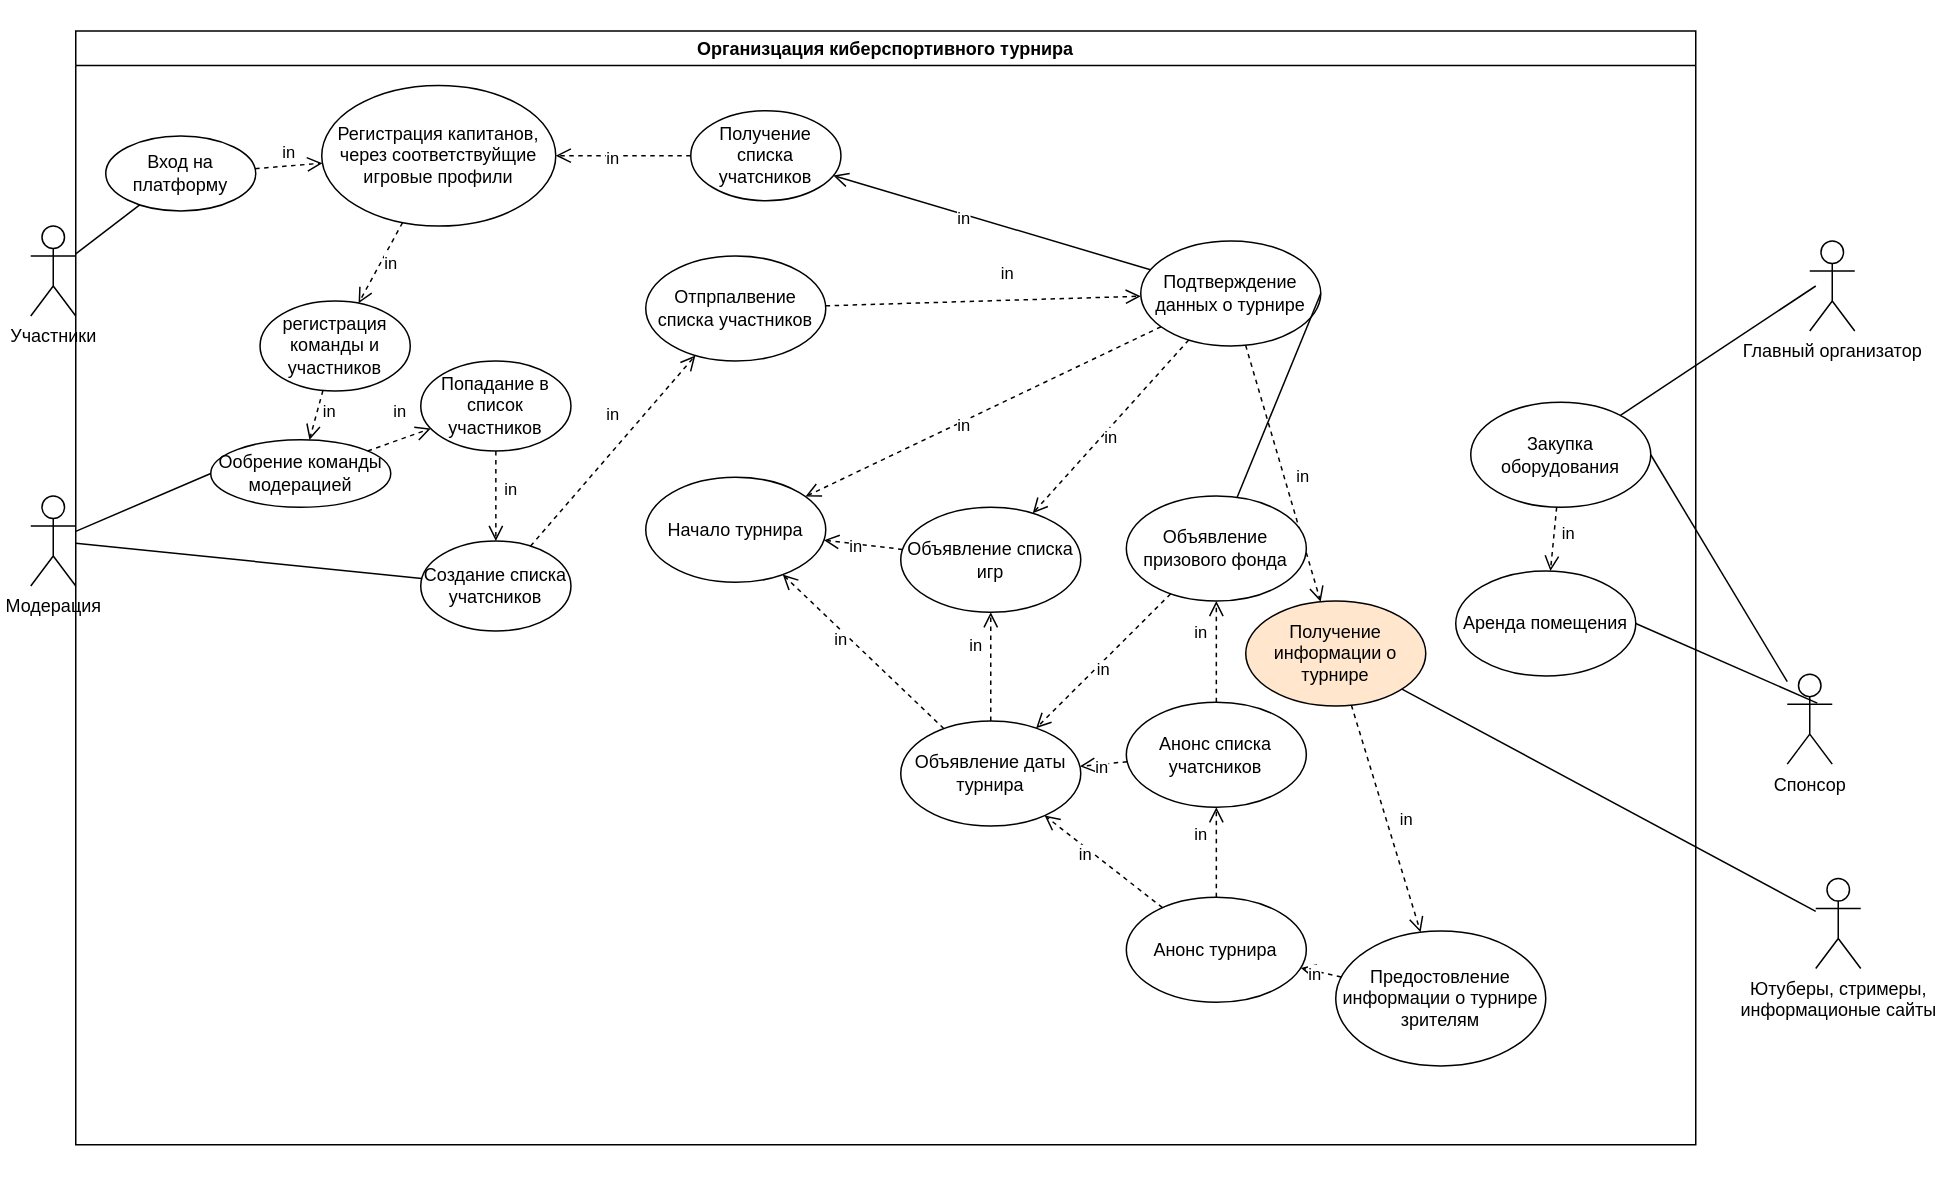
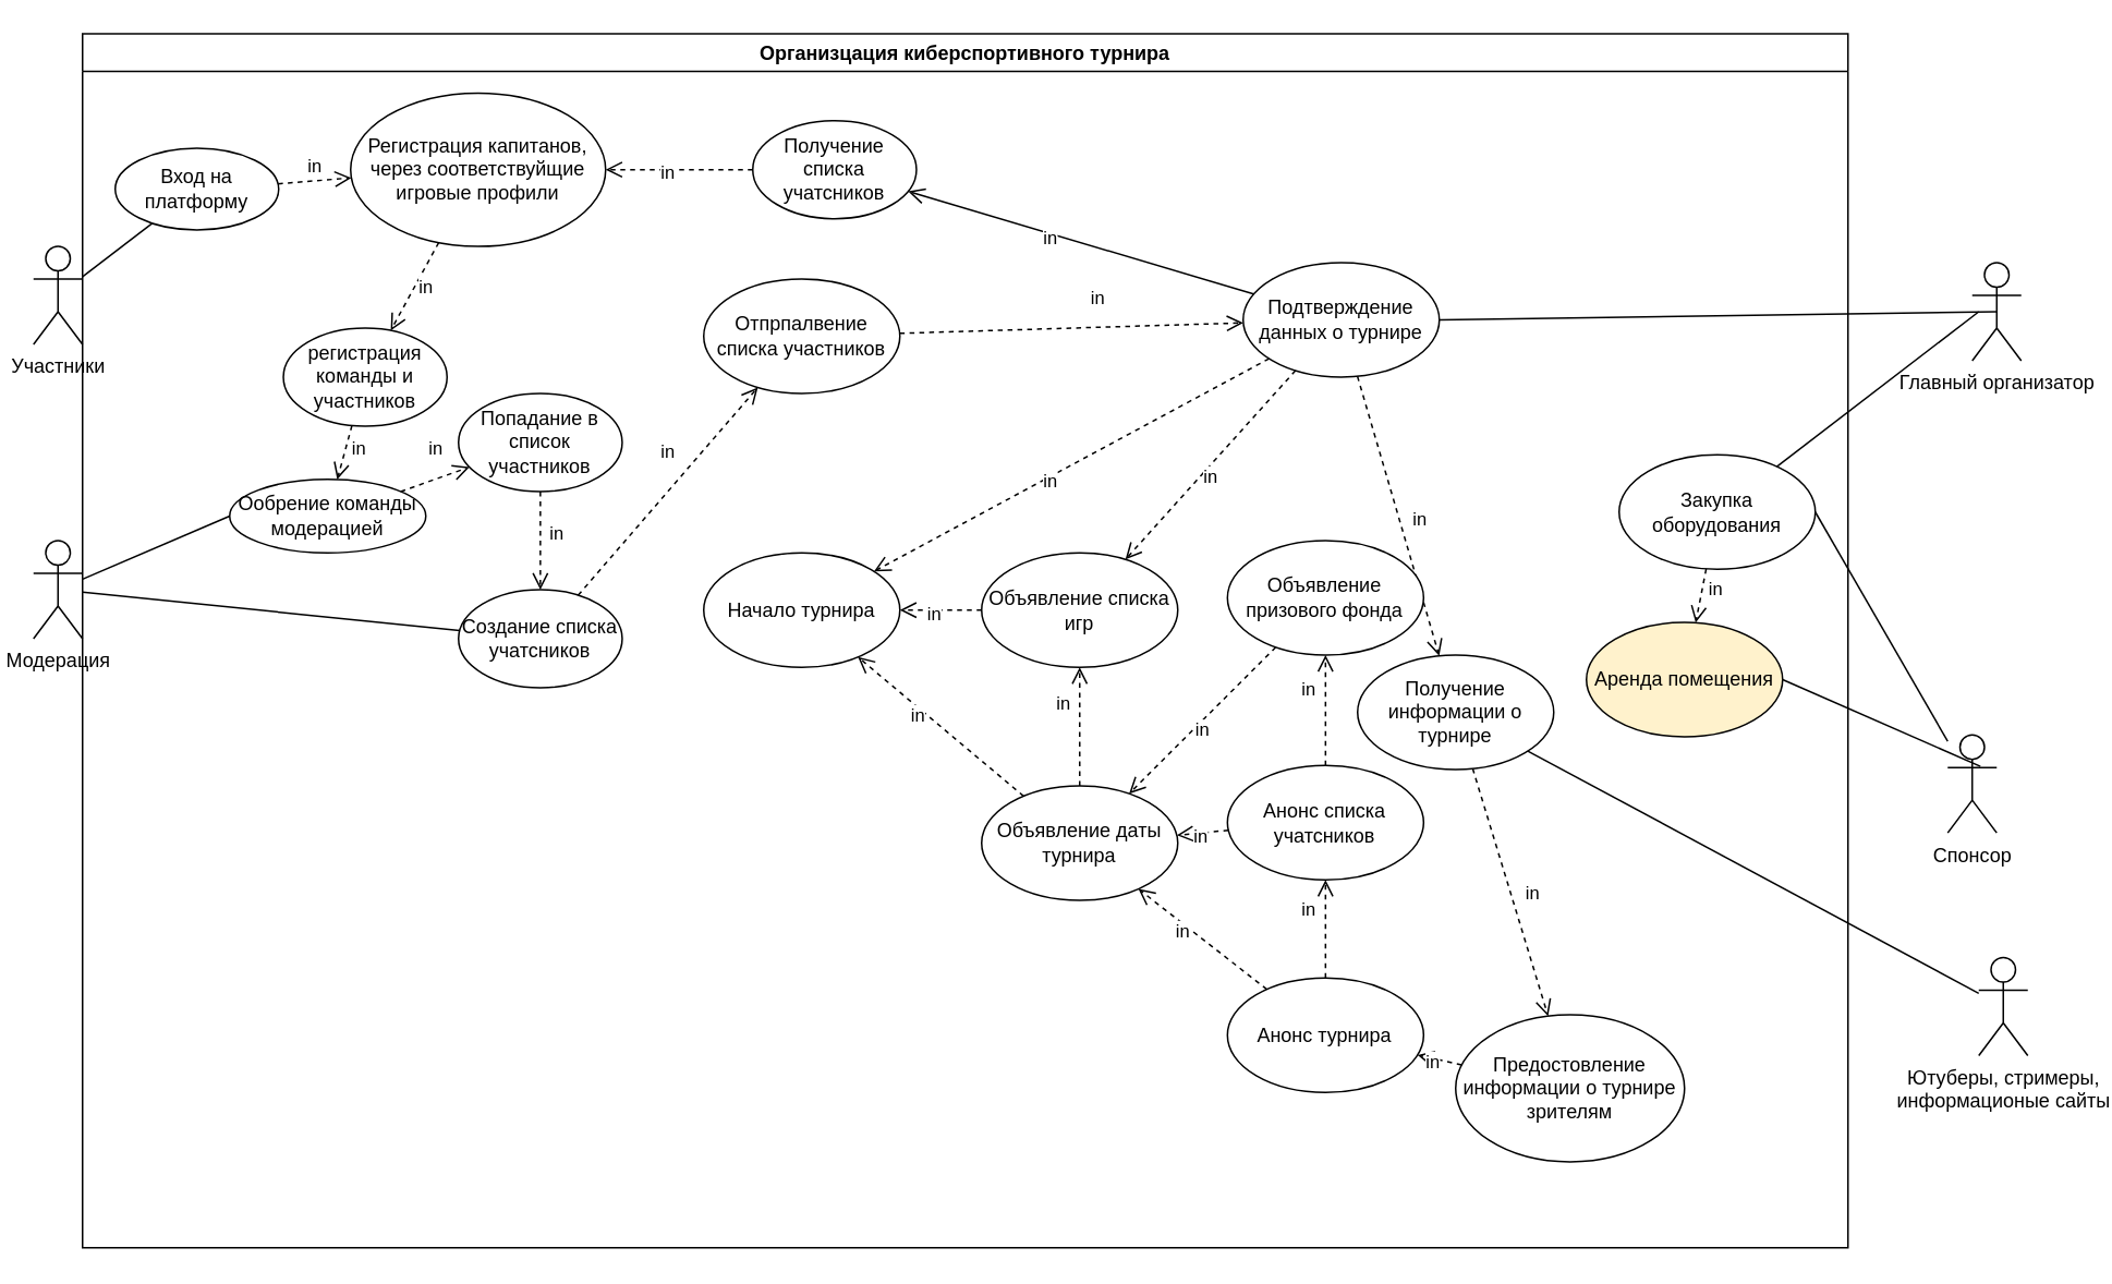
  <mxCell id="0" />
  <mxCell id="1" parent="0" />
  <mxCell id="2" value="Организцация киберспортивного турнира" style="swimlane;" vertex="1" parent="1"><mxGeometry x="50" y="20" width="1080" height="742.5" as="geometry"><mxRectangle x="70" y="-40" width="210" height="30" as="alternateBounds" /></mxGeometry></mxCell>
  <mxCell id="3" value="Ообрение команды модерацией" style="ellipse;whiteSpace=wrap;html=1;" vertex="1" parent="2"><mxGeometry x="90" y="272.5" width="120" height="45" as="geometry" /></mxCell>
  <mxCell id="4" value="Вход на платформу" style="ellipse;whiteSpace=wrap;html=1;" vertex="1" parent="2"><mxGeometry x="20" y="70" width="100" height="50" as="geometry" /></mxCell>
  <mxCell id="5" value="регистрация&lt;br&gt;команды и участников" style="ellipse;whiteSpace=wrap;html=1;" vertex="1" parent="2"><mxGeometry x="122.86" y="180" width="100.14" height="60" as="geometry" /></mxCell>
  <mxCell id="6" value="in" style="html=1;verticalAlign=bottom;endArrow=open;dashed=1;endSize=8;rounded=0;" edge="1" parent="2" source="5" target="3"><mxGeometry x="0.147" y="10" relative="1" as="geometry"><mxPoint x="609.86" y="465" as="sourcePoint" /><mxPoint x="150" y="312.5" as="targetPoint" /><mxPoint y="1" as="offset" /><Array as="points" /></mxGeometry></mxCell>
  <mxCell id="7" value="Регистрация капитанов, через соответствуйщие игровые профили" style="ellipse;whiteSpace=wrap;html=1;" vertex="1" parent="2"><mxGeometry x="164" y="36.25" width="156" height="93.75" as="geometry" /></mxCell>
  <mxCell id="8" value="in" style="html=1;verticalAlign=bottom;endArrow=open;dashed=1;endSize=8;rounded=0;" edge="1" parent="2" source="4" target="7"><mxGeometry relative="1" as="geometry"><mxPoint x="600" y="365" as="sourcePoint" /><mxPoint x="171.486" y="142.302" as="targetPoint" /></mxGeometry></mxCell>
  <mxCell id="9" value="in" style="html=1;verticalAlign=bottom;endArrow=open;dashed=1;endSize=8;rounded=0;" edge="1" parent="2" source="7" target="5"><mxGeometry x="0.147" y="10" relative="1" as="geometry"><mxPoint x="149.277" y="379.295" as="sourcePoint" /><mxPoint x="108.249" y="490.214" as="targetPoint" /><mxPoint y="1" as="offset" /><Array as="points" /></mxGeometry></mxCell>
  <mxCell id="10" value="Попадание в список участников" style="ellipse;whiteSpace=wrap;html=1;" vertex="1" parent="2"><mxGeometry x="230" y="220" width="100.14" height="60" as="geometry" /></mxCell>
  <mxCell id="11" value="in" style="html=1;verticalAlign=bottom;endArrow=open;dashed=1;endSize=8;rounded=0;" edge="1" parent="2" source="3" target="10"><mxGeometry x="0.147" y="10" relative="1" as="geometry"><mxPoint x="213.726" y="281.291" as="sourcePoint" /><mxPoint x="190" y="430" as="targetPoint" /><mxPoint y="1" as="offset" /><Array as="points" /></mxGeometry></mxCell>
  <mxCell id="12" value="Отпрпалвение списка участников" style="ellipse;whiteSpace=wrap;html=1;" vertex="1" parent="2"><mxGeometry x="380" y="150" width="120" height="70" as="geometry" /></mxCell>
  <mxCell id="13" value="Создание списка учатсников" style="ellipse;whiteSpace=wrap;html=1;" vertex="1" parent="2"><mxGeometry x="230" y="340" width="100.14" height="60" as="geometry" /></mxCell>
  <mxCell id="14" value="in" style="html=1;verticalAlign=bottom;endArrow=open;dashed=1;endSize=8;rounded=0;" edge="1" parent="2" source="13" target="12"><mxGeometry x="0.147" y="10" relative="1" as="geometry"><mxPoint x="260" y="310" as="sourcePoint" /><mxPoint x="323.0" y="310" as="targetPoint" /><mxPoint y="1" as="offset" /><Array as="points" /></mxGeometry></mxCell>
  <mxCell id="15" value="Подтверждение данных о турнире" style="ellipse;whiteSpace=wrap;html=1;" vertex="1" parent="2"><mxGeometry x="710" y="140" width="120" height="70" as="geometry" /></mxCell>
  <mxCell id="16" value="in" style="html=1;verticalAlign=bottom;endArrow=open;dashed=1;endSize=8;rounded=0;" edge="1" parent="2" source="12" target="15"><mxGeometry x="0.147" y="10" relative="1" as="geometry"><mxPoint x="370.839" y="485.476" as="sourcePoint" /><mxPoint x="596.068" y="293.866" as="targetPoint" /><mxPoint y="1" as="offset" /><Array as="points" /></mxGeometry></mxCell>
- <mxCell id="17" value="Закупка оборудования" style="ellipse;whiteSpace=wrap;html=1;" vertex="1" parent="2"><mxGeometry x="930" y="247.5" width="120" height="70" as="geometry" /></mxCell>
- <mxCell id="18" value="Аренда помещения" style="ellipse;whiteSpace=wrap;html=1;" vertex="1" parent="2"><mxGeometry x="920" y="360" width="120" height="70" as="geometry" /></mxCell>
+ <mxCell id="17" value="Закупка оборудования" style="ellipse;whiteSpace=wrap;html=1;" vertex="1" parent="2"><mxGeometry x="940" y="257.5" width="120" height="70" as="geometry" /></mxCell>
+ <mxCell id="18" value="Аренда помещения" style="ellipse;whiteSpace=wrap;html=1;fillColor=#fff2cc;" vertex="1" parent="2"><mxGeometry x="920" y="360" width="120" height="70" as="geometry" /></mxCell>
  <mxCell id="19" value="in" style="html=1;verticalAlign=bottom;endArrow=open;dashed=1;endSize=8;rounded=0;" edge="1" parent="2" source="17" target="18"><mxGeometry x="0.147" y="10" relative="1" as="geometry"><mxPoint x="260" y="310" as="sourcePoint" /><mxPoint x="323.0" y="310" as="targetPoint" /><mxPoint y="1" as="offset" /><Array as="points" /></mxGeometry></mxCell>
- <mxCell id="20" value="Получение информации о турнире" style="ellipse;whiteSpace=wrap;html=1;fillColor=#ffe6cc;" vertex="1" parent="2"><mxGeometry x="780" y="380" width="120" height="70" as="geometry" /></mxCell>
+ <mxCell id="20" value="Получение информации о турнире" style="ellipse;whiteSpace=wrap;html=1;" vertex="1" parent="2"><mxGeometry x="780" y="380" width="120" height="70" as="geometry" /></mxCell>
  <mxCell id="21" value="in" style="html=1;verticalAlign=bottom;endArrow=open;dashed=1;endSize=8;rounded=0;" edge="1" parent="2" source="15" target="20"><mxGeometry x="0.147" y="10" relative="1" as="geometry"><mxPoint x="1004.066" y="199.828" as="sourcePoint" /><mxPoint x="986.144" y="300.184" as="targetPoint" /><mxPoint y="1" as="offset" /><Array as="points" /></mxGeometry></mxCell>
  <mxCell id="22" value="Анонс списка учатсников" style="ellipse;whiteSpace=wrap;html=1;" vertex="1" parent="2"><mxGeometry x="700.39" y="447.5" width="120" height="70" as="geometry" /></mxCell>
  <mxCell id="23" value="Анонс турнира" style="ellipse;whiteSpace=wrap;html=1;" vertex="1" parent="2"><mxGeometry x="700.39" y="577.5" width="120" height="70" as="geometry" /></mxCell>
  <mxCell id="24" value="Предостовление информации о турнире зрителям" style="ellipse;whiteSpace=wrap;html=1;" vertex="1" parent="2"><mxGeometry x="840" y="600" width="140" height="90" as="geometry" /></mxCell>
  <mxCell id="25" value="in" style="html=1;verticalAlign=bottom;endArrow=open;dashed=1;endSize=8;rounded=0;" edge="1" parent="2" source="20" target="24"><mxGeometry x="0.147" y="10" relative="1" as="geometry"><mxPoint x="1004.066" y="199.828" as="sourcePoint" /><mxPoint x="986.144" y="300.184" as="targetPoint" /><mxPoint y="1" as="offset" /><Array as="points" /></mxGeometry></mxCell>
  <mxCell id="26" value="in" style="html=1;verticalAlign=bottom;endArrow=open;dashed=1;endSize=8;rounded=0;" edge="1" parent="2" source="24" target="23"><mxGeometry x="0.147" y="10" relative="1" as="geometry"><mxPoint x="909.768" y="495.232" as="sourcePoint" /><mxPoint x="857.853" y="547.147" as="targetPoint" /><mxPoint y="1" as="offset" /><Array as="points" /></mxGeometry></mxCell>
  <mxCell id="27" value="in" style="html=1;verticalAlign=bottom;endArrow=open;dashed=1;endSize=8;rounded=0;" edge="1" parent="2" source="23" target="22"><mxGeometry x="0.147" y="10" relative="1" as="geometry"><mxPoint x="980.39" y="582.5" as="sourcePoint" /><mxPoint x="920.39" y="582.5" as="targetPoint" /><mxPoint y="1" as="offset" /><Array as="points" /></mxGeometry></mxCell>
  <mxCell id="28" value="Объявление призового фонда" style="ellipse;whiteSpace=wrap;html=1;" vertex="1" parent="2"><mxGeometry x="700.39" y="310" width="120" height="70" as="geometry" /></mxCell>
  <mxCell id="29" value="in" style="html=1;verticalAlign=bottom;endArrow=open;dashed=1;endSize=8;rounded=0;" edge="1" parent="2" source="22" target="28"><mxGeometry x="0.147" y="10" relative="1" as="geometry"><mxPoint x="980.39" y="582.5" as="sourcePoint" /><mxPoint x="920.39" y="582.5" as="targetPoint" /><mxPoint y="1" as="offset" /><Array as="points" /></mxGeometry></mxCell>
  <mxCell id="30" value="Получение списка учатсников" style="ellipse;whiteSpace=wrap;html=1;" vertex="1" parent="2"><mxGeometry x="410" y="53.13" width="100.14" height="60" as="geometry" /></mxCell>
  <mxCell id="31" value="in" style="html=1;verticalAlign=bottom;endArrow=open;dashed=1;endSize=8;rounded=0;" edge="1" parent="2" source="30" target="7"><mxGeometry x="0.147" y="10" relative="1" as="geometry"><mxPoint x="260" y="310" as="sourcePoint" /><mxPoint x="323.0" y="310" as="targetPoint" /><mxPoint y="1" as="offset" /><Array as="points" /></mxGeometry></mxCell>
  <mxCell id="32" value="in" style="html=1;verticalAlign=bottom;endArrow=open;dashed=0;endSize=8;rounded=0;" edge="1" parent="2" source="15" target="30"><mxGeometry x="0.147" y="10" relative="1" as="geometry"><mxPoint x="260" y="310" as="sourcePoint" /><mxPoint x="323.0" y="310" as="targetPoint" /><mxPoint y="1" as="offset" /><Array as="points" /></mxGeometry></mxCell>
  <mxCell id="33" value="in" style="html=1;verticalAlign=bottom;endArrow=open;dashed=1;endSize=8;rounded=0;" edge="1" parent="2" source="10" target="13"><mxGeometry x="0.147" y="10" relative="1" as="geometry"><mxPoint x="260" y="310" as="sourcePoint" /><mxPoint x="323.0" y="310" as="targetPoint" /><mxPoint y="1" as="offset" /><Array as="points" /></mxGeometry></mxCell>
  <mxCell id="34" value="Объявление даты турнира" style="ellipse;whiteSpace=wrap;html=1;" vertex="1" parent="2"><mxGeometry x="550" y="460" width="120" height="70" as="geometry" /></mxCell>
  <mxCell id="35" value="in" style="html=1;verticalAlign=bottom;endArrow=open;dashed=1;endSize=8;rounded=0;" edge="1" parent="2" source="28" target="34"><mxGeometry x="0.147" y="10" relative="1" as="geometry"><mxPoint x="750" y="440" as="sourcePoint" /><mxPoint x="750" y="380" as="targetPoint" /><mxPoint y="1" as="offset" /><Array as="points" /></mxGeometry></mxCell>
  <mxCell id="36" value="in" style="html=1;verticalAlign=bottom;endArrow=open;dashed=1;endSize=8;rounded=0;" edge="1" parent="2" source="22" target="34"><mxGeometry x="0.147" y="10" relative="1" as="geometry"><mxPoint x="804.167" y="334.722" as="sourcePoint" /><mxPoint x="670.002" y="488.526" as="targetPoint" /><mxPoint y="1" as="offset" /><Array as="points" /></mxGeometry></mxCell>
  <mxCell id="37" value="in" style="html=1;verticalAlign=bottom;endArrow=open;dashed=1;endSize=8;rounded=0;" edge="1" parent="2" source="23" target="34"><mxGeometry x="0.147" y="10" relative="1" as="geometry"><mxPoint x="704.445" y="452.222" as="sourcePoint" /><mxPoint x="615.555" y="407.778" as="targetPoint" /><mxPoint y="1" as="offset" /><Array as="points" /></mxGeometry></mxCell>
  <mxCell id="38" value="Объявление списка игр" style="ellipse;whiteSpace=wrap;html=1;" vertex="1" parent="2"><mxGeometry x="550" y="317.5" width="120" height="70" as="geometry" /></mxCell>
  <mxCell id="39" value="in" style="html=1;verticalAlign=bottom;endArrow=open;dashed=1;endSize=8;rounded=0;" edge="1" parent="2" source="15" target="38"><mxGeometry x="0.147" y="10" relative="1" as="geometry"><mxPoint x="808.947" y="352.309" as="sourcePoint" /><mxPoint x="721.427" y="435.185" as="targetPoint" /><mxPoint y="1" as="offset" /><Array as="points" /></mxGeometry></mxCell>
  <mxCell id="40" value="in" style="html=1;verticalAlign=bottom;endArrow=open;dashed=1;endSize=8;rounded=0;" edge="1" parent="2" source="34" target="38"><mxGeometry x="0.147" y="10" relative="1" as="geometry"><mxPoint x="810.013" y="345.183" as="sourcePoint" /><mxPoint x="720.232" y="434.768" as="targetPoint" /><mxPoint y="1" as="offset" /><Array as="points" /></mxGeometry></mxCell>
- <mxCell id="41" value="Начало турнира" style="ellipse;whiteSpace=wrap;html=1;" vertex="1" parent="2"><mxGeometry x="380" y="297.5" width="120" height="70" as="geometry" /></mxCell>
+ <mxCell id="41" value="Начало турнира" style="ellipse;whiteSpace=wrap;html=1;" vertex="1" parent="2"><mxGeometry x="380" y="317.5" width="120" height="70" as="geometry" /></mxCell>
  <mxCell id="42" value="in" style="html=1;verticalAlign=bottom;endArrow=open;dashed=1;endSize=8;rounded=0;" edge="1" parent="2" source="15" target="41"><mxGeometry x="0.147" y="10" relative="1" as="geometry"><mxPoint x="690" y="430" as="sourcePoint" /><mxPoint x="690" y="357.5" as="targetPoint" /><mxPoint y="1" as="offset" /><Array as="points" /></mxGeometry></mxCell>
  <mxCell id="43" value="in" style="html=1;verticalAlign=bottom;endArrow=open;dashed=1;endSize=8;rounded=0;" edge="1" parent="2" source="38" target="41"><mxGeometry x="0.147" y="10" relative="1" as="geometry"><mxPoint x="805.903" y="168.734" as="sourcePoint" /><mxPoint x="564.136" y="298.791" as="targetPoint" /><mxPoint y="1" as="offset" /><Array as="points" /></mxGeometry></mxCell>
  <mxCell id="44" value="in" style="html=1;verticalAlign=bottom;endArrow=open;dashed=1;endSize=8;rounded=0;" edge="1" parent="2" source="34" target="41"><mxGeometry x="0.147" y="10" relative="1" as="geometry"><mxPoint x="690" y="430" as="sourcePoint" /><mxPoint x="690" y="357.5" as="targetPoint" /><mxPoint y="1" as="offset" /><Array as="points" /></mxGeometry></mxCell>
  <mxCell id="45" value="Участники" style="shape=umlActor;verticalLabelPosition=bottom;verticalAlign=top;html=1;outlineConnect=0;" vertex="1" parent="1"><mxGeometry x="20" y="150" width="30" height="60" as="geometry" /></mxCell>
  <mxCell id="46" value="" style="endArrow=none;html=1;rounded=0;" edge="1" parent="1" source="45" target="4"><mxGeometry width="50" height="50" relative="1" as="geometry"><mxPoint x="610" y="390" as="sourcePoint" /><mxPoint x="660" y="340" as="targetPoint" /></mxGeometry></mxCell>
  <mxCell id="47" value="Спонсор" style="shape=umlActor;verticalLabelPosition=bottom;verticalAlign=top;html=1;outlineConnect=0;" vertex="1" parent="1"><mxGeometry x="1191" y="448.75" width="30" height="60" as="geometry" /></mxCell>
  <mxCell id="48" value="Ютуберы, стримеры, &lt;br&gt;информационые сайты" style="shape=umlActor;verticalLabelPosition=bottom;verticalAlign=top;html=1;outlineConnect=0;" vertex="1" parent="1"><mxGeometry x="1210" y="585" width="30" height="60" as="geometry" /></mxCell>
  <mxCell id="49" value="Главный организатор" style="shape=umlActor;verticalLabelPosition=bottom;verticalAlign=top;html=1;outlineConnect=0;" vertex="1" parent="1"><mxGeometry x="1206" y="160" width="30" height="60" as="geometry" /></mxCell>
- <mxCell id="50" value="" style="endArrow=none;html=1;rounded=0;exitX=1;exitY=0.5;exitDx=0;exitDy=0;" edge="1" parent="1" source="15" target="28"><mxGeometry width="50" height="50" relative="1" as="geometry"><mxPoint x="720" y="260" as="sourcePoint" /><mxPoint x="1330" y="480" as="targetPoint" /></mxGeometry></mxCell>
+ <mxCell id="50" value="" style="endArrow=none;html=1;rounded=0;exitX=1;exitY=0.5;exitDx=0;exitDy=0;entryX=0.5;entryY=0.5;entryDx=0;entryDy=0;entryPerimeter=0;" edge="1" parent="1" source="15" target="49"><mxGeometry width="50" height="50" relative="1" as="geometry"><mxPoint x="720" y="260" as="sourcePoint" /><mxPoint x="1330" y="480" as="targetPoint" /></mxGeometry></mxCell>
  <mxCell id="51" value="" style="endArrow=none;html=1;rounded=0;" edge="1" parent="1" source="48" target="20"><mxGeometry width="50" height="50" relative="1" as="geometry"><mxPoint x="560" y="420" as="sourcePoint" /><mxPoint x="999.962" y="618.084" as="targetPoint" /></mxGeometry></mxCell>
  <mxCell id="52" value="Модерация" style="shape=umlActor;verticalLabelPosition=bottom;verticalAlign=top;html=1;outlineConnect=0;" vertex="1" parent="1"><mxGeometry x="20" y="330" width="30" height="60" as="geometry" /></mxCell>
  <mxCell id="53" value="" style="endArrow=none;html=1;rounded=0;entryX=0;entryY=0.5;entryDx=0;entryDy=0;" edge="1" parent="1" source="52" target="3"><mxGeometry width="50" height="50" relative="1" as="geometry"><mxPoint x="310" y="550" as="sourcePoint" /><mxPoint x="360" y="500" as="targetPoint" /></mxGeometry></mxCell>
  <mxCell id="54" value="" style="endArrow=none;html=1;rounded=0;" edge="1" parent="1" source="52" target="13"><mxGeometry width="50" height="50" relative="1" as="geometry"><mxPoint x="60" y="370" as="sourcePoint" /><mxPoint x="120" y="370" as="targetPoint" /></mxGeometry></mxCell>
  <mxCell id="55" value="" style="endArrow=none;html=1;rounded=0;" edge="1" parent="1" target="17"><mxGeometry width="50" height="50" relative="1" as="geometry"><mxPoint x="1210" y="190" as="sourcePoint" /><mxPoint x="1009.962" y="628.084" as="targetPoint" /></mxGeometry></mxCell>
  <mxCell id="56" value="" style="endArrow=none;html=1;rounded=0;entryX=1;entryY=0.5;entryDx=0;entryDy=0;" edge="1" parent="1" source="47" target="17"><mxGeometry width="50" height="50" relative="1" as="geometry"><mxPoint x="560" y="420" as="sourcePoint" /><mxPoint x="999.962" y="618.084" as="targetPoint" /></mxGeometry></mxCell>
  <mxCell id="57" value="" style="endArrow=none;html=1;rounded=0;entryX=1;entryY=0.5;entryDx=0;entryDy=0;" edge="1" parent="1" target="18"><mxGeometry width="50" height="50" relative="1" as="geometry"><mxPoint x="1211" y="468.073" as="sourcePoint" /><mxPoint x="969.962" y="728.084" as="targetPoint" /></mxGeometry></mxCell>
